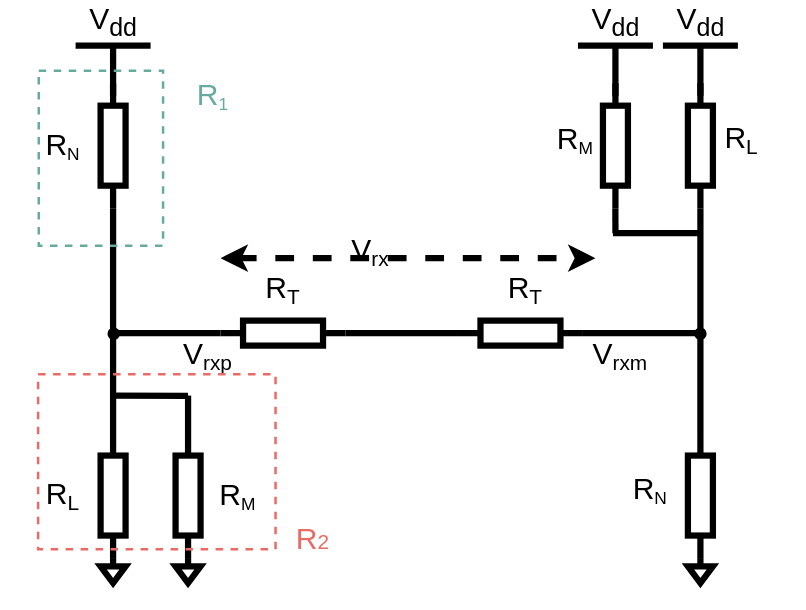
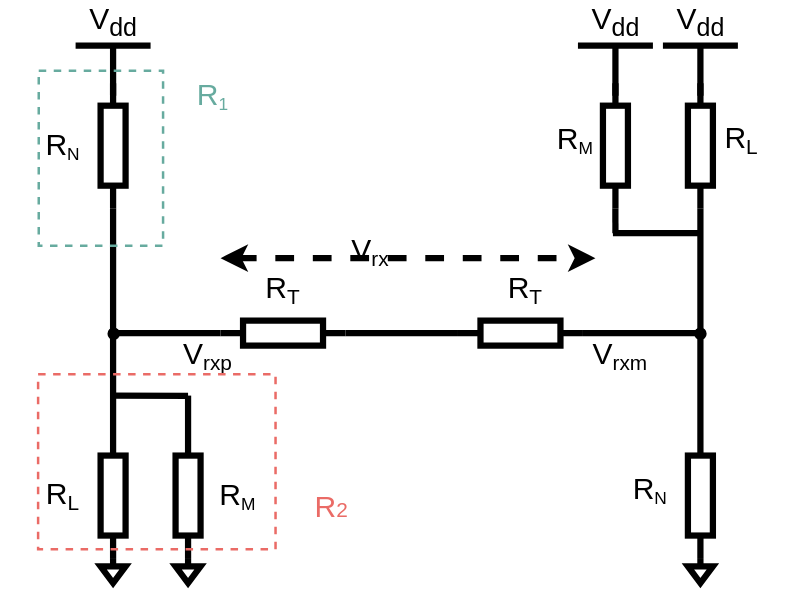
  <mxCell id="0" />
  <mxCell id="1" parent="0" />
  <mxCell id="2" value="" style="pointerEvents=1;verticalLabelPosition=bottom;shadow=0;dashed=0;align=center;html=1;verticalAlign=top;shape=mxgraph.electrical.resistors.resistor_1;direction=south;strokeWidth=5;" vertex="1" parent="1"><mxGeometry x="80" y="50" width="20" height="100" as="geometry" /></mxCell>
  <mxCell id="3" value="" style="pointerEvents=1;verticalLabelPosition=bottom;shadow=0;dashed=0;align=center;html=1;verticalAlign=top;shape=mxgraph.electrical.resistors.resistor_1;direction=south;strokeWidth=5;" vertex="1" parent="1"><mxGeometry x="80" y="330" width="20" height="100" as="geometry" /></mxCell>
  <mxCell id="4" value="" style="pointerEvents=1;verticalLabelPosition=bottom;shadow=0;dashed=0;align=center;html=1;verticalAlign=top;shape=mxgraph.electrical.resistors.resistor_1;direction=south;strokeWidth=5;" vertex="1" parent="1"><mxGeometry x="550" y="50" width="20" height="100" as="geometry" /></mxCell>
  <mxCell id="5" value="" style="pointerEvents=1;verticalLabelPosition=bottom;shadow=0;dashed=0;align=center;html=1;verticalAlign=top;shape=mxgraph.electrical.resistors.resistor_1;direction=south;strokeWidth=5;" vertex="1" parent="1"><mxGeometry x="550" y="330" width="20" height="100" as="geometry" /></mxCell>
  <mxCell id="6" value="" style="pointerEvents=1;verticalLabelPosition=bottom;shadow=0;dashed=0;align=center;html=1;verticalAlign=top;shape=mxgraph.electrical.resistors.resistor_1;direction=west;strokeWidth=5;" vertex="1" parent="1"><mxGeometry x="176" y="240" width="100" height="20" as="geometry" /></mxCell>
  <mxCell id="7" value="" style="pointerEvents=1;verticalLabelPosition=bottom;shadow=0;dashed=0;align=center;html=1;verticalAlign=top;shape=mxgraph.electrical.resistors.resistor_1;direction=west;strokeWidth=5;" vertex="1" parent="1"><mxGeometry x="366" y="240" width="100" height="20" as="geometry" /></mxCell>
  <mxCell id="8" value="" style="endArrow=none;html=1;rounded=0;exitX=0;exitY=0.5;exitDx=0;exitDy=0;exitPerimeter=0;strokeWidth=5;" edge="1" parent="1" source="3"><mxGeometry width="50" height="50" relative="1" as="geometry"><mxPoint x="40" y="200" as="sourcePoint" /><mxPoint x="90" y="150" as="targetPoint" /></mxGeometry></mxCell>
  <mxCell id="9" value="" style="endArrow=none;html=1;rounded=0;exitX=0;exitY=0.5;exitDx=0;exitDy=0;exitPerimeter=0;strokeWidth=5;" edge="1" parent="1"><mxGeometry width="50" height="50" relative="1" as="geometry"><mxPoint x="560" y="330" as="sourcePoint" /><mxPoint x="560" y="150" as="targetPoint" /></mxGeometry></mxCell>
  <mxCell id="10" value="" style="endArrow=none;html=1;rounded=0;exitX=0;exitY=0.5;exitDx=0;exitDy=0;exitPerimeter=0;entryX=1;entryY=0.5;entryDx=0;entryDy=0;entryPerimeter=0;strokeWidth=5;" edge="1" parent="1" source="6" target="7"><mxGeometry width="50" height="50" relative="1" as="geometry"><mxPoint x="290" y="250" as="sourcePoint" /><mxPoint x="340" y="200" as="targetPoint" /></mxGeometry></mxCell>
  <mxCell id="11" value="" style="endArrow=none;html=1;rounded=0;entryX=1;entryY=0.5;entryDx=0;entryDy=0;entryPerimeter=0;strokeWidth=5;" edge="1" parent="1" target="6"><mxGeometry width="50" height="50" relative="1" as="geometry"><mxPoint x="90" y="250" as="sourcePoint" /><mxPoint x="170" y="250" as="targetPoint" /></mxGeometry></mxCell>
  <mxCell id="12" value="" style="endArrow=none;html=1;rounded=0;strokeWidth=5;" edge="1" parent="1"><mxGeometry width="50" height="50" relative="1" as="geometry"><mxPoint x="466" y="249.99" as="sourcePoint" /><mxPoint x="560" y="250" as="targetPoint" /></mxGeometry></mxCell>
  <mxCell id="13" value="V&lt;sub&gt;dd&lt;/sub&gt;" style="verticalLabelPosition=top;verticalAlign=bottom;shape=mxgraph.electrical.signal_sources.vdd;shadow=0;dashed=0;align=center;strokeWidth=5;fontSize=24;html=1;flipV=1;" vertex="1" parent="1"><mxGeometry x="60" y="20" width="60" height="40" as="geometry" /></mxCell>
  <mxCell id="14" value="V&lt;sub&gt;dd&lt;/sub&gt;" style="verticalLabelPosition=top;verticalAlign=bottom;shape=mxgraph.electrical.signal_sources.vdd;shadow=0;dashed=0;align=center;strokeWidth=5;fontSize=24;html=1;flipV=1;" vertex="1" parent="1"><mxGeometry x="530" y="20" width="60" height="40" as="geometry" /></mxCell>
  <mxCell id="15" value="" style="pointerEvents=1;verticalLabelPosition=bottom;shadow=0;dashed=0;align=center;html=1;verticalAlign=top;shape=mxgraph.electrical.signal_sources.signal_ground;strokeWidth=5;" vertex="1" parent="1"><mxGeometry x="80" y="430" width="20" height="20" as="geometry" /></mxCell>
  <mxCell id="16" value="" style="pointerEvents=1;verticalLabelPosition=bottom;shadow=0;dashed=0;align=center;html=1;verticalAlign=top;shape=mxgraph.electrical.signal_sources.signal_ground;strokeWidth=5;" vertex="1" parent="1"><mxGeometry x="550" y="430" width="20" height="20" as="geometry" /></mxCell>
  <mxCell id="17" value="&lt;font style=&quot;font-size: 24px;&quot;&gt;R&lt;/font&gt;&lt;font style=&quot;font-size: 20px;&quot;&gt;&lt;sub&gt;L&lt;/sub&gt;&lt;/font&gt;" style="text;html=1;strokeColor=none;fillColor=none;align=center;verticalAlign=middle;whiteSpace=wrap;rounded=0;strokeWidth=5;" vertex="1" parent="1"><mxGeometry x="20" y="365" width="60" height="30" as="geometry" /></mxCell>
  <mxCell id="18" value="&lt;font style=&quot;&quot;&gt;&lt;font style=&quot;font-size: 24px;&quot;&gt;R&lt;/font&gt;&lt;font style=&quot;font-size: 16.667px;&quot;&gt;&lt;sub&gt;N&lt;/sub&gt;&lt;/font&gt;&lt;/font&gt;" style="text;html=1;strokeColor=none;fillColor=none;align=center;verticalAlign=middle;whiteSpace=wrap;rounded=0;strokeWidth=5;" vertex="1" parent="1"><mxGeometry x="20" y="85" width="60" height="30" as="geometry" /></mxCell>
  <mxCell id="19" value="&lt;font style=&quot;font-size: 24px;&quot;&gt;R&lt;/font&gt;&lt;font style=&quot;font-size: 20px;&quot;&gt;&lt;sub&gt;T&lt;/sub&gt;&lt;/font&gt;" style="text;html=1;strokeColor=none;fillColor=none;align=center;verticalAlign=middle;whiteSpace=wrap;rounded=0;strokeWidth=5;" vertex="1" parent="1"><mxGeometry x="196" y="200" width="60" height="30" as="geometry" /></mxCell>
  <mxCell id="20" value="&lt;font style=&quot;font-size: 24px;&quot;&gt;R&lt;/font&gt;&lt;font style=&quot;font-size: 20px;&quot;&gt;&lt;sub&gt;T&lt;/sub&gt;&lt;/font&gt;" style="text;html=1;strokeColor=none;fillColor=none;align=center;verticalAlign=middle;whiteSpace=wrap;rounded=0;strokeWidth=5;" vertex="1" parent="1"><mxGeometry x="390" y="200" width="60" height="30" as="geometry" /></mxCell>
  <mxCell id="21" value="&lt;font style=&quot;font-size: 24px;&quot;&gt;V&lt;/font&gt;&lt;font style=&quot;font-size: 20px;&quot;&gt;&lt;sub&gt;rxp&lt;/sub&gt;&lt;/font&gt;" style="text;html=1;strokeColor=none;fillColor=none;align=center;verticalAlign=middle;whiteSpace=wrap;rounded=0;strokeWidth=5;" vertex="1" parent="1"><mxGeometry x="136" y="253" width="60" height="30" as="geometry" /></mxCell>
  <mxCell id="22" value="&lt;font style=&quot;font-size: 24px;&quot;&gt;V&lt;/font&gt;&lt;font style=&quot;font-size: 20px;&quot;&gt;&lt;sub&gt;rxm&lt;/sub&gt;&lt;/font&gt;" style="text;html=1;strokeColor=none;fillColor=none;align=center;verticalAlign=middle;whiteSpace=wrap;rounded=0;strokeWidth=5;" vertex="1" parent="1"><mxGeometry x="466" y="253" width="60" height="30" as="geometry" /></mxCell>
  <mxCell id="23" value="" style="ellipse;whiteSpace=wrap;html=1;aspect=fixed;fontSize=24;strokeWidth=5;fillColor=#000000;" vertex="1" parent="1"><mxGeometry x="88" y="248" width="5" height="5" as="geometry" /></mxCell>
  <mxCell id="24" value="" style="ellipse;whiteSpace=wrap;html=1;aspect=fixed;fontSize=24;strokeWidth=5;fillColor=#000000;" vertex="1" parent="1"><mxGeometry x="557.5" y="248" width="5" height="5" as="geometry" /></mxCell>
  <mxCell id="25" value="" style="endArrow=classic;startArrow=classic;html=1;rounded=0;fontSize=24;strokeWidth=5;dashed=1;" edge="1" parent="1"><mxGeometry width="50" height="50" relative="1" as="geometry"><mxPoint x="176" y="190" as="sourcePoint" /><mxPoint x="476" y="190" as="targetPoint" /></mxGeometry></mxCell>
  <mxCell id="26" value="&lt;font style=&quot;font-size: 24px;&quot;&gt;V&lt;/font&gt;&lt;font style=&quot;font-size: 20px;&quot;&gt;&lt;sub&gt;rx&lt;/sub&gt;&lt;/font&gt;" style="text;html=1;strokeColor=none;fillColor=none;align=center;verticalAlign=middle;whiteSpace=wrap;rounded=0;strokeWidth=5;" vertex="1" parent="1"><mxGeometry x="266" y="170" width="60" height="30" as="geometry" /></mxCell>
  <mxCell id="27" value="" style="pointerEvents=1;verticalLabelPosition=bottom;shadow=0;dashed=0;align=center;html=1;verticalAlign=top;shape=mxgraph.electrical.resistors.resistor_1;direction=south;strokeWidth=5;" vertex="1" parent="1"><mxGeometry x="140" y="330" width="20" height="100" as="geometry" /></mxCell>
  <mxCell id="28" value="" style="pointerEvents=1;verticalLabelPosition=bottom;shadow=0;dashed=0;align=center;html=1;verticalAlign=top;shape=mxgraph.electrical.signal_sources.signal_ground;strokeWidth=5;" vertex="1" parent="1"><mxGeometry x="140" y="430" width="20" height="20" as="geometry" /></mxCell>
  <mxCell id="29" value="" style="endArrow=none;html=1;rounded=0;strokeWidth=5;" edge="1" parent="1"><mxGeometry width="50" height="50" relative="1" as="geometry"><mxPoint x="88" y="300" as="sourcePoint" /><mxPoint x="150" y="300.19" as="targetPoint" /></mxGeometry></mxCell>
  <mxCell id="30" value="" style="endArrow=none;html=1;rounded=0;strokeWidth=5;" edge="1" parent="1"><mxGeometry width="50" height="50" relative="1" as="geometry"><mxPoint x="150" y="330" as="sourcePoint" /><mxPoint x="150" y="300" as="targetPoint" /></mxGeometry></mxCell>
  <mxCell id="31" value="&lt;font style=&quot;font-size: 24px;&quot;&gt;R&lt;/font&gt;&lt;font style=&quot;font-size: 16.667px;&quot;&gt;&lt;sub&gt;M&lt;/sub&gt;&lt;/font&gt;" style="text;html=1;strokeColor=none;fillColor=none;align=center;verticalAlign=middle;whiteSpace=wrap;rounded=0;strokeWidth=5;" vertex="1" parent="1"><mxGeometry x="160" y="365" width="60" height="30" as="geometry" /></mxCell>
  <mxCell id="32" value="&lt;font style=&quot;&quot;&gt;&lt;font style=&quot;font-size: 24px;&quot;&gt;R&lt;/font&gt;&lt;font style=&quot;font-size: 16.667px;&quot;&gt;&lt;sub&gt;N&lt;/sub&gt;&lt;/font&gt;&lt;/font&gt;" style="text;html=1;strokeColor=none;fillColor=none;align=center;verticalAlign=middle;whiteSpace=wrap;rounded=0;strokeWidth=5;" vertex="1" parent="1"><mxGeometry x="490" y="360" width="60" height="30" as="geometry" /></mxCell>
  <mxCell id="33" value="" style="pointerEvents=1;verticalLabelPosition=bottom;shadow=0;dashed=0;align=center;html=1;verticalAlign=top;shape=mxgraph.electrical.resistors.resistor_1;direction=south;strokeWidth=5;" vertex="1" parent="1"><mxGeometry x="482" y="50" width="20" height="100" as="geometry" /></mxCell>
  <mxCell id="34" value="V&lt;sub&gt;dd&lt;/sub&gt;" style="verticalLabelPosition=top;verticalAlign=bottom;shape=mxgraph.electrical.signal_sources.vdd;shadow=0;dashed=0;align=center;strokeWidth=5;fontSize=24;html=1;flipV=1;" vertex="1" parent="1"><mxGeometry x="462" y="20" width="60" height="40" as="geometry" /></mxCell>
  <mxCell id="35" value="" style="endArrow=none;html=1;rounded=0;strokeWidth=5;" edge="1" parent="1"><mxGeometry width="50" height="50" relative="1" as="geometry"><mxPoint x="490" y="170" as="sourcePoint" /><mxPoint x="560" y="170" as="targetPoint" /></mxGeometry></mxCell>
  <mxCell id="36" value="" style="endArrow=none;html=1;rounded=0;strokeWidth=5;" edge="1" parent="1"><mxGeometry width="50" height="50" relative="1" as="geometry"><mxPoint x="492" y="170" as="sourcePoint" /><mxPoint x="491.95" y="150" as="targetPoint" /></mxGeometry></mxCell>
  <mxCell id="37" value="&lt;font style=&quot;font-size: 24px;&quot;&gt;R&lt;/font&gt;&lt;font style=&quot;font-size: 20px;&quot;&gt;&lt;sub&gt;L&lt;/sub&gt;&lt;/font&gt;" style="text;html=1;strokeColor=none;fillColor=none;align=center;verticalAlign=middle;whiteSpace=wrap;rounded=0;strokeWidth=5;" vertex="1" parent="1"><mxGeometry x="562.5" y="80" width="60" height="30" as="geometry" /></mxCell>
  <mxCell id="38" value="&lt;font style=&quot;font-size: 24px;&quot;&gt;R&lt;/font&gt;&lt;font style=&quot;font-size: 16.667px;&quot;&gt;&lt;sub&gt;M&lt;/sub&gt;&lt;/font&gt;" style="text;html=1;strokeColor=none;fillColor=none;align=center;verticalAlign=middle;whiteSpace=wrap;rounded=0;strokeWidth=5;" vertex="1" parent="1"><mxGeometry x="430" y="80" width="60" height="30" as="geometry" /></mxCell>
  <mxCell id="39" value="" style="rounded=0;whiteSpace=wrap;html=1;fontSize=24;strokeWidth=2;fillColor=none;dashed=1;strokeColor=#67AB9F;" vertex="1" parent="1"><mxGeometry x="30.5" y="40" width="99.5" height="140" as="geometry" /></mxCell>
  <mxCell id="40" value="" style="rounded=0;whiteSpace=wrap;html=1;fontSize=24;strokeWidth=2;fillColor=none;dashed=1;strokeColor=#EA6B66;" vertex="1" parent="1"><mxGeometry x="30" y="283" width="190" height="140" as="geometry" /></mxCell>
  <mxCell id="41" value="&lt;font color=&quot;#67ab9f&quot;&gt;&lt;font style=&quot;font-size: 24px;&quot;&gt;R&lt;/font&gt;&lt;font style=&quot;font-size: 16.667px;&quot;&gt;&lt;sub&gt;1&lt;/sub&gt;&lt;/font&gt;&lt;/font&gt;" style="text;html=1;strokeColor=none;fillColor=none;align=center;verticalAlign=middle;whiteSpace=wrap;rounded=0;strokeWidth=5;" vertex="1" parent="1"><mxGeometry x="140" y="45" width="60" height="30" as="geometry" /></mxCell>
- <mxCell id="42" value="&lt;font color=&quot;#ea6b66&quot;&gt;&lt;font style=&quot;font-size: 24px;&quot;&gt;R&lt;/font&gt;&lt;font style=&quot;font-size: 16.667px;&quot;&gt;2&lt;/font&gt;&lt;/font&gt;" style="text;html=1;strokeColor=none;fillColor=none;align=center;verticalAlign=middle;whiteSpace=wrap;rounded=0;strokeWidth=5;" vertex="1" parent="1"><mxGeometry x="220" y="400" width="60" height="30" as="geometry" /></mxCell>
+ <mxCell id="42" value="&lt;font color=&quot;#ea6b66&quot;&gt;&lt;font style=&quot;font-size: 24px;&quot;&gt;R&lt;/font&gt;&lt;font style=&quot;font-size: 16.667px;&quot;&gt;2&lt;/font&gt;&lt;/font&gt;" style="text;html=1;strokeColor=none;fillColor=none;align=center;verticalAlign=middle;whiteSpace=wrap;rounded=0;strokeWidth=5;" vertex="1" parent="1"><mxGeometry x="235" y="375" width="60" height="30" as="geometry" /></mxCell>
